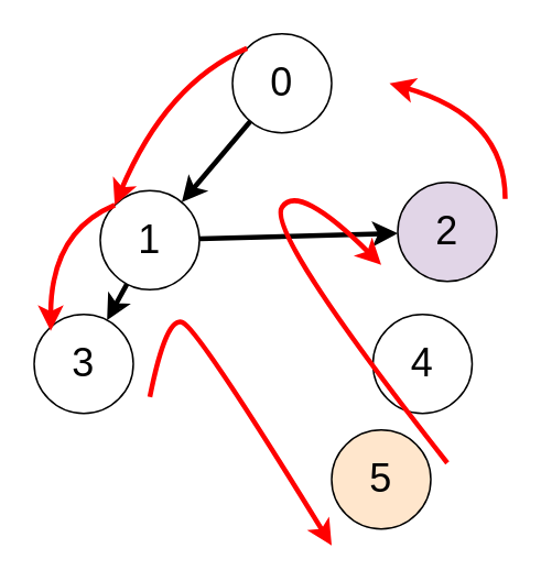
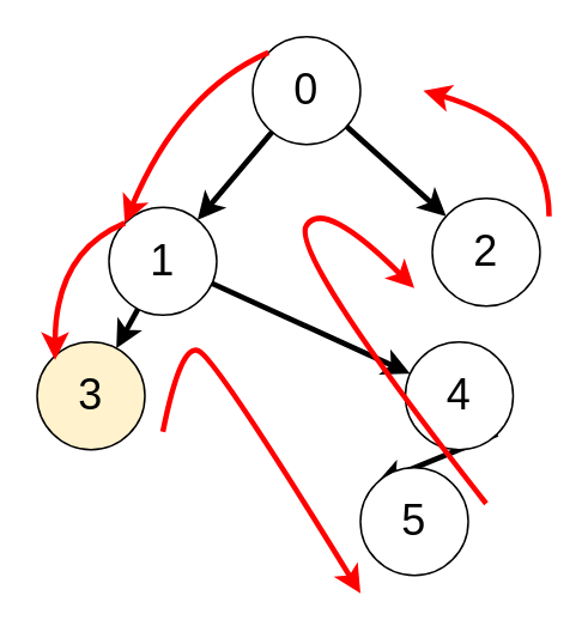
  <mxCell id="0" />
  <mxCell id="1" parent="0" />
  <mxCell id="2" style="rounded=0;orthogonalLoop=1;jettySize=auto;html=1;fontSize=24;strokeWidth=3;" edge="1" parent="1" source="4" target="7"><mxGeometry relative="1" as="geometry" /></mxCell>
+ <mxCell id="3" style="rounded=0;orthogonalLoop=1;jettySize=auto;html=1;fontSize=24;strokeWidth=3;" edge="1" parent="1" source="4" target="8"><mxGeometry relative="1" as="geometry" /></mxCell>
  <mxCell id="4" value="0" style="ellipse;whiteSpace=wrap;html=1;aspect=fixed;fontSize=24;" vertex="1" parent="1"><mxGeometry x="140" y="20" width="60" height="60" as="geometry" /></mxCell>
- <mxCell id="5" style="rounded=0;orthogonalLoop=1;jettySize=auto;html=1;fontSize=24;strokeWidth=3;" edge="1" parent="1" source="7" target="8"><mxGeometry relative="1" as="geometry" /></mxCell>
+ <mxCell id="5" style="rounded=0;orthogonalLoop=1;jettySize=auto;html=1;fontSize=24;strokeWidth=3;" edge="1" parent="1" source="7" target="11"><mxGeometry relative="1" as="geometry" /></mxCell>
  <mxCell id="6" style="rounded=0;orthogonalLoop=1;jettySize=auto;html=1;fontSize=24;strokeWidth=3;" edge="1" parent="1" source="7" target="9"><mxGeometry relative="1" as="geometry" /></mxCell>
  <mxCell id="7" value="1" style="ellipse;whiteSpace=wrap;html=1;aspect=fixed;fontSize=24;" vertex="1" parent="1"><mxGeometry x="60" y="115" width="60" height="60" as="geometry" /></mxCell>
- <mxCell id="8" value="2" style="ellipse;whiteSpace=wrap;html=1;aspect=fixed;fontSize=24;fillColor=#e1d5e7;" vertex="1" parent="1"><mxGeometry x="240" y="110" width="60" height="60" as="geometry" /></mxCell>
- <mxCell id="9" value="3" style="ellipse;whiteSpace=wrap;html=1;aspect=fixed;fontSize=24;" vertex="1" parent="1"><mxGeometry x="20" y="190" width="60" height="60" as="geometry" /></mxCell>
+ <mxCell id="8" value="2" style="ellipse;whiteSpace=wrap;html=1;aspect=fixed;fontSize=24;" vertex="1" parent="1"><mxGeometry x="240" y="110" width="60" height="60" as="geometry" /></mxCell>
+ <mxCell id="9" value="3" style="ellipse;whiteSpace=wrap;html=1;aspect=fixed;fontSize=24;fillColor=#fff2cc;" vertex="1" parent="1"><mxGeometry x="20" y="190" width="60" height="60" as="geometry" /></mxCell>
+ <mxCell id="10" style="rounded=0;orthogonalLoop=1;jettySize=auto;html=1;exitX=1;exitY=1;exitDx=0;exitDy=0;entryX=0;entryY=0;entryDx=0;entryDy=0;fontSize=24;strokeWidth=3;" edge="1" parent="1" source="11" target="12"><mxGeometry relative="1" as="geometry" /></mxCell>
  <mxCell id="11" value="4" style="ellipse;whiteSpace=wrap;html=1;aspect=fixed;fontSize=24;" vertex="1" parent="1"><mxGeometry x="225" y="190" width="60" height="60" as="geometry" /></mxCell>
- <mxCell id="12" value="5" style="ellipse;whiteSpace=wrap;html=1;aspect=fixed;fontSize=24;fillColor=#ffe6cc;" vertex="1" parent="1"><mxGeometry x="200" y="260" width="60" height="60" as="geometry" /></mxCell>
+ <mxCell id="12" value="5" style="ellipse;whiteSpace=wrap;html=1;aspect=fixed;fontSize=24;" vertex="1" parent="1"><mxGeometry x="200" y="260" width="60" height="60" as="geometry" /></mxCell>
  <mxCell id="13" value="" style="curved=1;endArrow=classic;html=1;rounded=0;exitX=0;exitY=0;exitDx=0;exitDy=0;entryX=0;entryY=0;entryDx=0;entryDy=0;fillColor=#f8cecc;strokeColor=#FF0000;strokeWidth=3;" edge="1" parent="1" source="4" target="7"><mxGeometry width="50" height="50" relative="1" as="geometry"><mxPoint x="50" y="100" as="sourcePoint" /><mxPoint x="90" y="110" as="targetPoint" /><Array as="points"><mxPoint x="100" y="50" /></Array></mxGeometry></mxCell>
  <mxCell id="14" value="" style="curved=1;endArrow=classic;html=1;rounded=0;exitX=0;exitY=0;exitDx=0;exitDy=0;entryX=0.167;entryY=0.167;entryDx=0;entryDy=0;entryPerimeter=0;fillColor=#f8cecc;strokeColor=#FF0000;strokeWidth=3;" edge="1" parent="1" source="7" target="9"><mxGeometry width="50" height="50" relative="1" as="geometry"><mxPoint x="80" y="119" as="sourcePoint" /><mxPoint x="1" y="190" as="targetPoint" /><Array as="points"><mxPoint x="30" y="140" /></Array></mxGeometry></mxCell>
  <mxCell id="15" value="" style="curved=1;endArrow=classic;html=1;rounded=0;strokeColor=#FF0000;strokeWidth=3;" edge="1" parent="1"><mxGeometry width="50" height="50" relative="1" as="geometry"><mxPoint x="90" y="240" as="sourcePoint" /><mxPoint x="200" y="330" as="targetPoint" /><Array as="points"><mxPoint x="100" y="190" /><mxPoint x="120" y="200" /></Array></mxGeometry></mxCell>
  <mxCell id="16" value="" style="curved=1;endArrow=classic;html=1;rounded=0;strokeColor=#FF0000;strokeWidth=3;" edge="1" parent="1"><mxGeometry width="50" height="50" relative="1" as="geometry"><mxPoint x="270" y="280" as="sourcePoint" /><mxPoint x="230" y="160" as="targetPoint" /><Array as="points"><mxPoint x="160" y="140" /><mxPoint x="180" y="110" /></Array></mxGeometry></mxCell>
  <mxCell id="17" value="" style="curved=1;endArrow=classic;html=1;rounded=0;strokeColor=#FF0000;strokeWidth=3;" edge="1" parent="1"><mxGeometry width="50" height="50" relative="1" as="geometry"><mxPoint x="305" y="120" as="sourcePoint" /><mxPoint x="235" y="50" as="targetPoint" /><Array as="points"><mxPoint x="305" y="70" /></Array></mxGeometry></mxCell>
